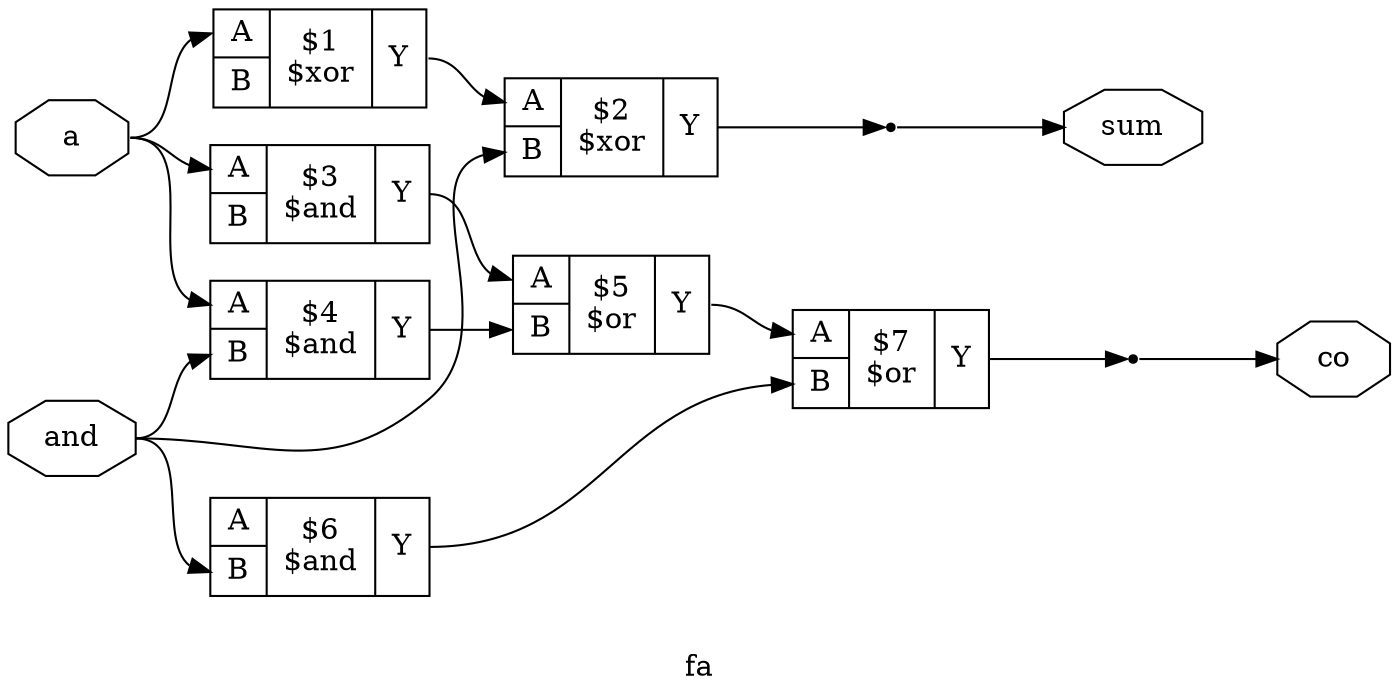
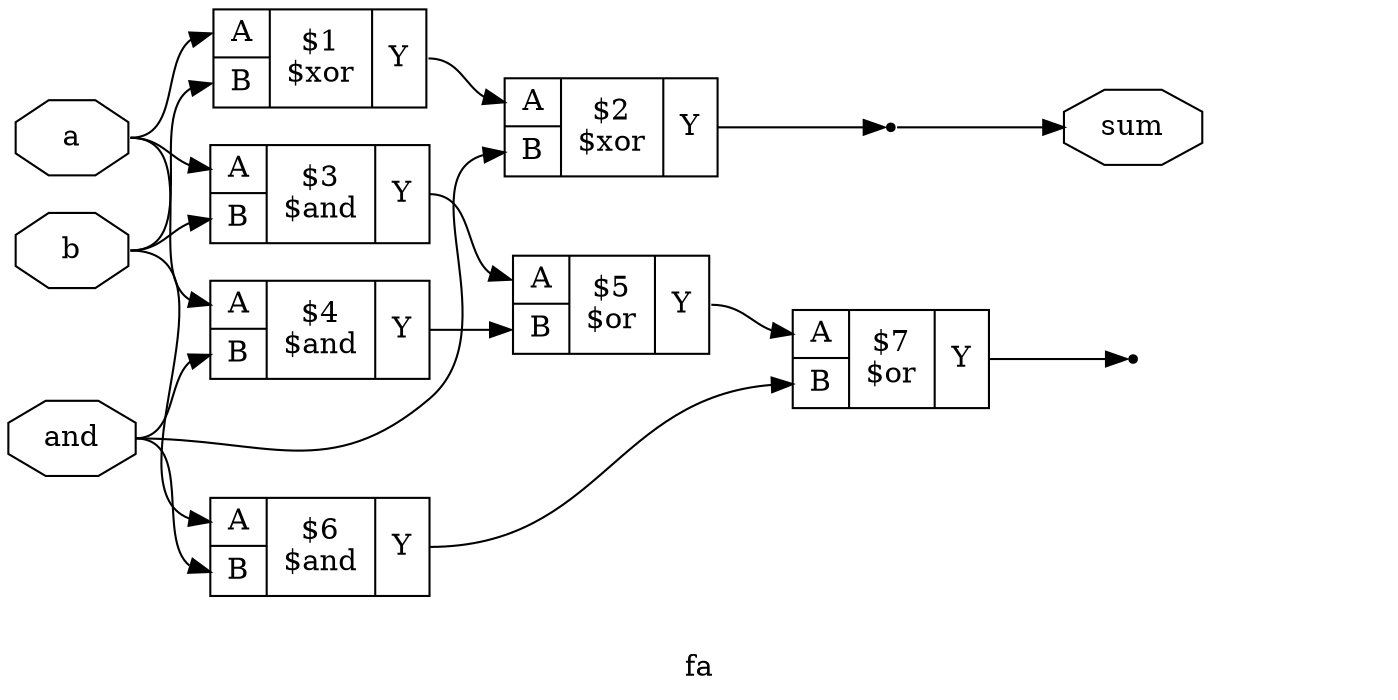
  digraph {
    label=fa
    rankdir=LR
    remincross=true
    node [shape=record]
    edge [color=black fontcolor=black headport="p14:w" tailport=e]
-   n1 [color=black fontcolor=black label=co shape=octagon]
    n2 [color=black fontcolor=black label=sum shape=octagon]
    n3 [color=black fontcolor=black label=and shape=octagon]
    n4 [label="{{<p13> A|<p14> B}|$6\n$and|{<p15> Y}}"]
    n5 [label="{{<p13> A|<p14> B}|$4\n$and|{<p15> Y}}"]
    n6 [label="{{<p13> A|<p14> B}|$2\n$xor|{<p15> Y}}"]
    n7 [label="{{<p13> A|<p14> B}|$7\n$or|{<p15> Y}}"]
    n8 [label="{{<p13> A|<p14> B}|$5\n$or|{<p15> Y}}"]
    x0 [shape=point]
+   n10 [color=black fontcolor=black label=b shape=octagon]
    n11 [label="{{<p13> A|<p14> B}|$3\n$and|{<p15> Y}}"]
    n12 [label="{{<p13> A|<p14> B}|$1\n$xor|{<p15> Y}}"]
    n13 [color=black fontcolor=black label=a shape=octagon]
    x1 [shape=point]
    n3 -> n4
    n3 -> n5
    n3 -> n6
    n4 -> n7 [tailport="p15:e"]
    n5 -> n8 [tailport="p15:e"]
    n6 -> x0 [headport=w tailport="p15:e"]
    n7 -> x1 [headport=w tailport="p15:e"]
    n8 -> n7 [headport="p13:w" tailport="p15:e"]
    x0 -> n2 [headport=w]
+   n10 -> n4 [headport="p13:w"]
+   n10 -> n11
+   n10 -> n12
    n11 -> n8 [headport="p13:w" tailport="p15:e"]
    n12 -> n6 [headport="p13:w" tailport="p15:e"]
    n13 -> n5 [headport="p13:w"]
    n13 -> n11 [headport="p13:w"]
    n13 -> n12 [headport="p13:w"]
-   x1 -> n1 [headport=w]
  }
